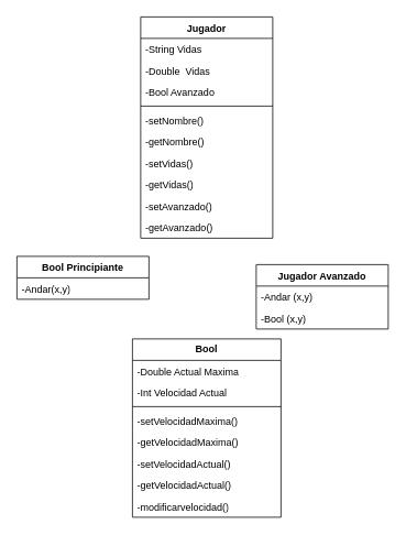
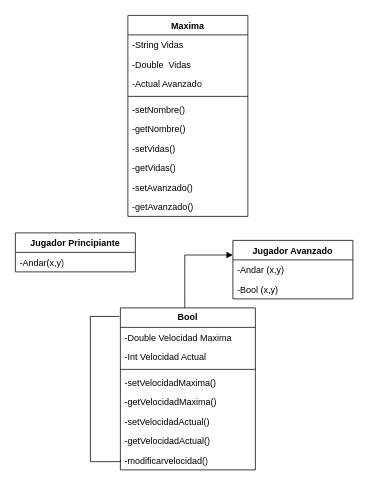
  <mxCell id="0" />
  <mxCell id="1" parent="0" />
- <mxCell id="2" value="Bool Principiante" style="swimlane;fontStyle=1;align=center;verticalAlign=top;childLayout=stackLayout;horizontal=1;startSize=26;horizontalStack=0;resizeParent=1;resizeParentMax=0;resizeLast=0;collapsible=1;marginBottom=0;whiteSpace=wrap;html=1;" vertex="1" parent="1"><mxGeometry x="20" y="310" width="160" height="52" as="geometry" /></mxCell>
+ <mxCell id="2" value="Jugador Principiante" style="swimlane;fontStyle=1;align=center;verticalAlign=top;childLayout=stackLayout;horizontal=1;startSize=26;horizontalStack=0;resizeParent=1;resizeParentMax=0;resizeLast=0;collapsible=1;marginBottom=0;whiteSpace=wrap;html=1;" vertex="1" parent="1"><mxGeometry x="20" y="310" width="160" height="52" as="geometry" /></mxCell>
  <mxCell id="3" value="-Andar(x,y)" style="text;strokeColor=none;fillColor=none;align=left;verticalAlign=top;spacingLeft=4;spacingRight=4;overflow=hidden;rotatable=0;points=[[0,0.5],[1,0.5]];portConstraint=eastwest;whiteSpace=wrap;html=1;" vertex="1" parent="2"><mxGeometry y="26" width="160" height="26" as="geometry" /></mxCell>
- <mxCell id="4" value="Jugador" style="swimlane;fontStyle=1;align=center;verticalAlign=top;childLayout=stackLayout;horizontal=1;startSize=26;horizontalStack=0;resizeParent=1;resizeParentMax=0;resizeLast=0;collapsible=1;marginBottom=0;whiteSpace=wrap;html=1;" vertex="1" parent="1"><mxGeometry x="170" y="20" width="160" height="268" as="geometry" /></mxCell>
+ <mxCell id="4" value="Maxima" style="swimlane;fontStyle=1;align=center;verticalAlign=top;childLayout=stackLayout;horizontal=1;startSize=26;horizontalStack=0;resizeParent=1;resizeParentMax=0;resizeLast=0;collapsible=1;marginBottom=0;whiteSpace=wrap;html=1;" vertex="1" parent="1"><mxGeometry x="170" y="20" width="160" height="268" as="geometry" /></mxCell>
  <mxCell id="5" value="-String Vidas" style="text;strokeColor=none;fillColor=none;align=left;verticalAlign=top;spacingLeft=4;spacingRight=4;overflow=hidden;rotatable=0;points=[[0,0.5],[1,0.5]];portConstraint=eastwest;whiteSpace=wrap;html=1;" vertex="1" parent="4"><mxGeometry y="26" width="160" height="26" as="geometry" /></mxCell>
  <mxCell id="6" value="-Double&amp;nbsp; Vidas" style="text;strokeColor=none;fillColor=none;align=left;verticalAlign=top;spacingLeft=4;spacingRight=4;overflow=hidden;rotatable=0;points=[[0,0.5],[1,0.5]];portConstraint=eastwest;whiteSpace=wrap;html=1;" vertex="1" parent="4"><mxGeometry y="52" width="160" height="26" as="geometry" /></mxCell>
- <mxCell id="7" value="-Bool Avanzado" style="text;strokeColor=none;fillColor=none;align=left;verticalAlign=top;spacingLeft=4;spacingRight=4;overflow=hidden;rotatable=0;points=[[0,0.5],[1,0.5]];portConstraint=eastwest;whiteSpace=wrap;html=1;" vertex="1" parent="4"><mxGeometry y="78" width="160" height="26" as="geometry" /></mxCell>
+ <mxCell id="7" value="-Actual Avanzado" style="text;strokeColor=none;fillColor=none;align=left;verticalAlign=top;spacingLeft=4;spacingRight=4;overflow=hidden;rotatable=0;points=[[0,0.5],[1,0.5]];portConstraint=eastwest;whiteSpace=wrap;html=1;" vertex="1" parent="4"><mxGeometry y="78" width="160" height="26" as="geometry" /></mxCell>
  <mxCell id="8" value="" style="line;strokeWidth=1;fillColor=none;align=left;verticalAlign=middle;spacingTop=-1;spacingLeft=3;spacingRight=3;rotatable=0;labelPosition=right;points=[];portConstraint=eastwest;strokeColor=inherit;" vertex="1" parent="4"><mxGeometry y="104" width="160" height="8" as="geometry" /></mxCell>
  <mxCell id="9" value="-setNombre()" style="text;strokeColor=none;fillColor=none;align=left;verticalAlign=top;spacingLeft=4;spacingRight=4;overflow=hidden;rotatable=0;points=[[0,0.5],[1,0.5]];portConstraint=eastwest;whiteSpace=wrap;html=1;" vertex="1" parent="4"><mxGeometry y="112" width="160" height="26" as="geometry" /></mxCell>
  <mxCell id="10" value="-getNombre()" style="text;strokeColor=none;fillColor=none;align=left;verticalAlign=top;spacingLeft=4;spacingRight=4;overflow=hidden;rotatable=0;points=[[0,0.5],[1,0.5]];portConstraint=eastwest;whiteSpace=wrap;html=1;" vertex="1" parent="4"><mxGeometry y="138" width="160" height="26" as="geometry" /></mxCell>
  <mxCell id="11" value="-setVidas()" style="text;strokeColor=none;fillColor=none;align=left;verticalAlign=top;spacingLeft=4;spacingRight=4;overflow=hidden;rotatable=0;points=[[0,0.5],[1,0.5]];portConstraint=eastwest;whiteSpace=wrap;html=1;" vertex="1" parent="4"><mxGeometry y="164" width="160" height="26" as="geometry" /></mxCell>
  <mxCell id="12" value="-getVidas()" style="text;strokeColor=none;fillColor=none;align=left;verticalAlign=top;spacingLeft=4;spacingRight=4;overflow=hidden;rotatable=0;points=[[0,0.5],[1,0.5]];portConstraint=eastwest;whiteSpace=wrap;html=1;" vertex="1" parent="4"><mxGeometry y="190" width="160" height="26" as="geometry" /></mxCell>
  <mxCell id="13" value="-setAvanzado()" style="text;strokeColor=none;fillColor=none;align=left;verticalAlign=top;spacingLeft=4;spacingRight=4;overflow=hidden;rotatable=0;points=[[0,0.5],[1,0.5]];portConstraint=eastwest;whiteSpace=wrap;html=1;" vertex="1" parent="4"><mxGeometry y="216" width="160" height="26" as="geometry" /></mxCell>
  <mxCell id="14" value="-getAvanzado()" style="text;strokeColor=none;fillColor=none;align=left;verticalAlign=top;spacingLeft=4;spacingRight=4;overflow=hidden;rotatable=0;points=[[0,0.5],[1,0.5]];portConstraint=eastwest;whiteSpace=wrap;html=1;" vertex="1" parent="4"><mxGeometry y="242" width="160" height="26" as="geometry" /></mxCell>
  <mxCell id="15" value="Jugador Avanzado" style="swimlane;fontStyle=1;align=center;verticalAlign=top;childLayout=stackLayout;horizontal=1;startSize=26;horizontalStack=0;resizeParent=1;resizeParentMax=0;resizeLast=0;collapsible=1;marginBottom=0;whiteSpace=wrap;html=1;" vertex="1" parent="1"><mxGeometry x="310" y="320" width="160" height="78" as="geometry" /></mxCell>
  <mxCell id="16" value="-Andar (x,y)&lt;br&gt;" style="text;strokeColor=none;fillColor=none;align=left;verticalAlign=top;spacingLeft=4;spacingRight=4;overflow=hidden;rotatable=0;points=[[0,0.5],[1,0.5]];portConstraint=eastwest;whiteSpace=wrap;html=1;" vertex="1" parent="15"><mxGeometry y="26" width="160" height="26" as="geometry" /></mxCell>
  <mxCell id="17" value="-Bool (x,y)" style="text;strokeColor=none;fillColor=none;align=left;verticalAlign=top;spacingLeft=4;spacingRight=4;overflow=hidden;rotatable=0;points=[[0,0.5],[1,0.5]];portConstraint=eastwest;whiteSpace=wrap;html=1;" vertex="1" parent="15"><mxGeometry y="52" width="160" height="26" as="geometry" /></mxCell>
  <mxCell id="18" value="&lt;b&gt;Bool&lt;/b&gt;" style="swimlane;fontStyle=0;childLayout=stackLayout;horizontal=1;startSize=26;fillColor=none;horizontalStack=0;resizeParent=1;resizeParentMax=0;resizeLast=0;collapsible=1;marginBottom=0;whiteSpace=wrap;html=1;" vertex="1" parent="1"><mxGeometry x="160" y="410" width="180" height="216" as="geometry" /></mxCell>
- <mxCell id="19" value="-Double Actual Maxima" style="text;strokeColor=none;fillColor=none;align=left;verticalAlign=top;spacingLeft=4;spacingRight=4;overflow=hidden;rotatable=0;points=[[0,0.5],[1,0.5]];portConstraint=eastwest;whiteSpace=wrap;html=1;" vertex="1" parent="18"><mxGeometry y="26" width="180" height="26" as="geometry" /></mxCell>
+ <mxCell id="19" value="-Double Velocidad Maxima" style="text;strokeColor=none;fillColor=none;align=left;verticalAlign=top;spacingLeft=4;spacingRight=4;overflow=hidden;rotatable=0;points=[[0,0.5],[1,0.5]];portConstraint=eastwest;whiteSpace=wrap;html=1;" vertex="1" parent="18"><mxGeometry y="26" width="180" height="26" as="geometry" /></mxCell>
  <mxCell id="20" value="-Int Velocidad Actual" style="text;strokeColor=none;fillColor=none;align=left;verticalAlign=top;spacingLeft=4;spacingRight=4;overflow=hidden;rotatable=0;points=[[0,0.5],[1,0.5]];portConstraint=eastwest;whiteSpace=wrap;html=1;" vertex="1" parent="18"><mxGeometry y="52" width="180" height="26" as="geometry" /></mxCell>
  <mxCell id="21" value="" style="line;strokeWidth=1;fillColor=none;align=left;verticalAlign=middle;spacingTop=-1;spacingLeft=3;spacingRight=3;rotatable=0;labelPosition=right;points=[];portConstraint=eastwest;strokeColor=inherit;" vertex="1" parent="18"><mxGeometry y="78" width="180" height="8" as="geometry" /></mxCell>
  <mxCell id="22" value="-setVelocidadMaxima()" style="text;strokeColor=none;fillColor=none;align=left;verticalAlign=top;spacingLeft=4;spacingRight=4;overflow=hidden;rotatable=0;points=[[0,0.5],[1,0.5]];portConstraint=eastwest;whiteSpace=wrap;html=1;" vertex="1" parent="18"><mxGeometry y="86" width="180" height="26" as="geometry" /></mxCell>
  <mxCell id="23" value="-getVelocidadMaxima()" style="text;strokeColor=none;fillColor=none;align=left;verticalAlign=top;spacingLeft=4;spacingRight=4;overflow=hidden;rotatable=0;points=[[0,0.5],[1,0.5]];portConstraint=eastwest;whiteSpace=wrap;html=1;" vertex="1" parent="18"><mxGeometry y="112" width="180" height="26" as="geometry" /></mxCell>
  <mxCell id="24" value="-setVelocidadActual()" style="text;strokeColor=none;fillColor=none;align=left;verticalAlign=top;spacingLeft=4;spacingRight=4;overflow=hidden;rotatable=0;points=[[0,0.5],[1,0.5]];portConstraint=eastwest;whiteSpace=wrap;html=1;" vertex="1" parent="18"><mxGeometry y="138" width="180" height="26" as="geometry" /></mxCell>
  <mxCell id="25" value="-getVelocidadActual()" style="text;strokeColor=none;fillColor=none;align=left;verticalAlign=top;spacingLeft=4;spacingRight=4;overflow=hidden;rotatable=0;points=[[0,0.5],[1,0.5]];portConstraint=eastwest;whiteSpace=wrap;html=1;" vertex="1" parent="18"><mxGeometry y="164" width="180" height="26" as="geometry" /></mxCell>
  <mxCell id="26" value="-modificarvelocidad()" style="text;strokeColor=none;fillColor=none;align=left;verticalAlign=top;spacingLeft=4;spacingRight=4;overflow=hidden;rotatable=0;points=[[0,0.5],[1,0.5]];portConstraint=eastwest;whiteSpace=wrap;html=1;" vertex="1" parent="18"><mxGeometry y="190" width="180" height="26" as="geometry" /></mxCell>
+ <mxCell id="27" value="" style="endArrow=none;html=1;edgeStyle=orthogonalEdgeStyle;rounded=0;exitX=0;exitY=0.5;exitDx=0;exitDy=0;entryX=-0.007;entryY=0.053;entryDx=0;entryDy=0;entryPerimeter=0;" edge="1" parent="18" source="26" target="18"><mxGeometry relative="1" as="geometry"><mxPoint x="10" y="120" as="sourcePoint" /><mxPoint x="170" y="120" as="targetPoint" /><Array as="points"><mxPoint y="205" /><mxPoint x="-40" y="205" /><mxPoint x="-40" y="11" /></Array></mxGeometry></mxCell>
+ <mxCell id="28" value="" style="endArrow=block;endFill=1;html=1;edgeStyle=orthogonalEdgeStyle;align=left;verticalAlign=top;rounded=0;exitX=0.477;exitY=0.001;exitDx=0;exitDy=0;entryX=0;entryY=0.25;entryDx=0;entryDy=0;exitPerimeter=0;" edge="1" parent="1" source="18" target="15"><mxGeometry x="-1" relative="1" as="geometry"><mxPoint x="400" y="330" as="sourcePoint" /><mxPoint x="340" y="44" as="targetPoint" /></mxGeometry></mxCell>
